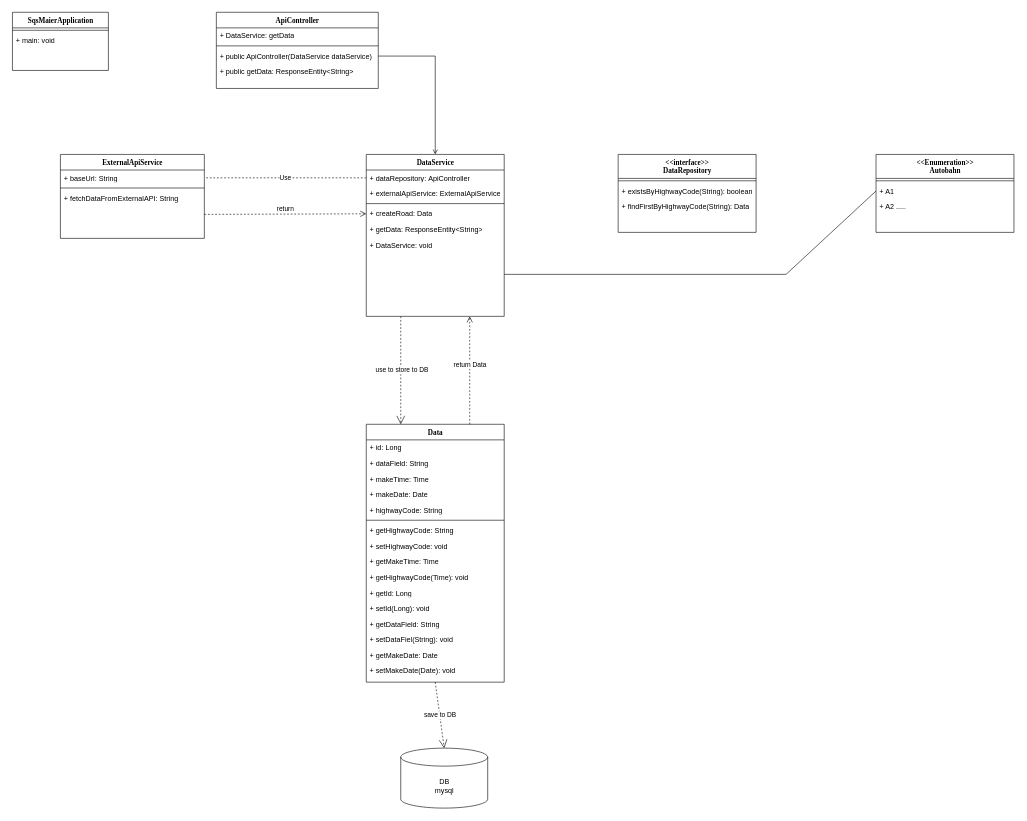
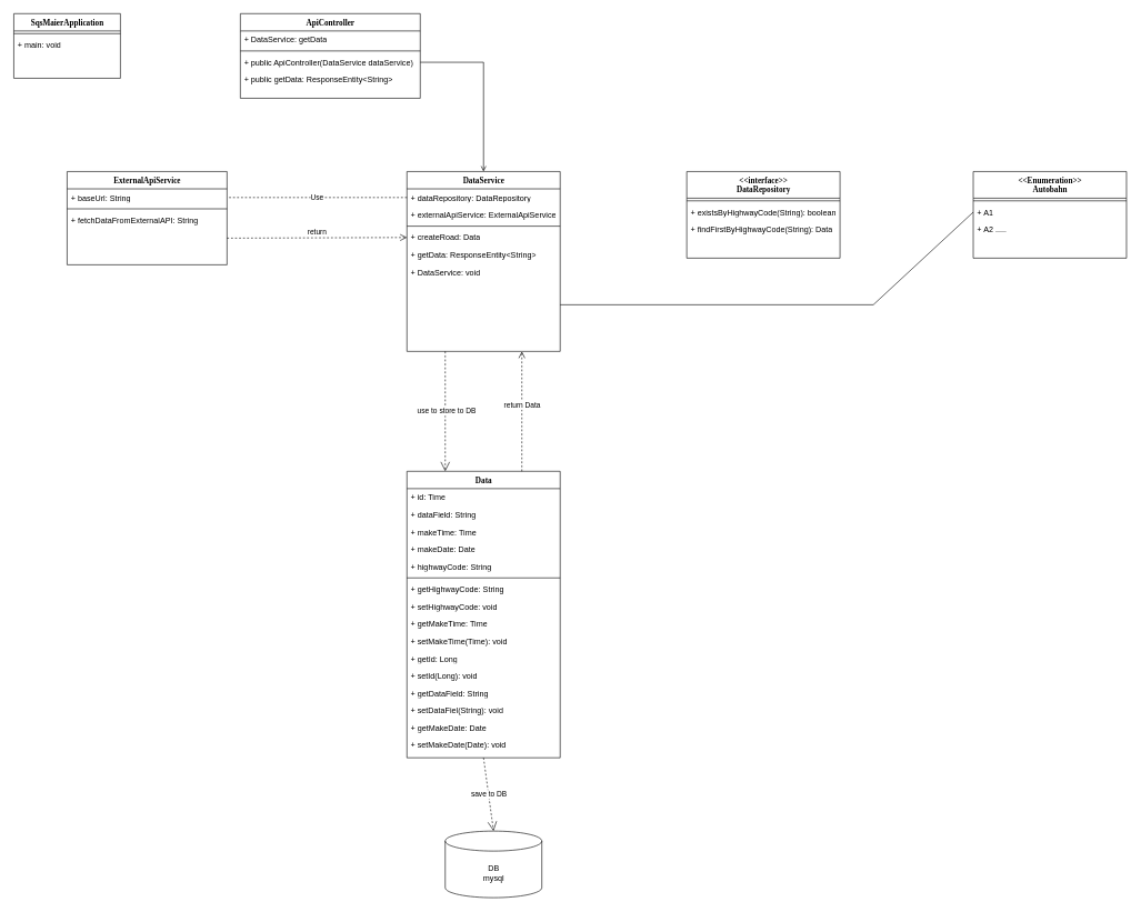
  <mxCell id="0" />
  <mxCell id="1" parent="0" />
  <mxCell id="2" value="SqsMaierApplication" style="swimlane;html=1;fontStyle=1;align=center;verticalAlign=top;childLayout=stackLayout;horizontal=1;startSize=26;horizontalStack=0;resizeParent=1;resizeLast=0;collapsible=1;marginBottom=0;swimlaneFillColor=#ffffff;rounded=0;shadow=0;comic=0;labelBackgroundColor=none;strokeWidth=1;fillColor=none;fontFamily=Verdana;fontSize=12" parent="1" vertex="1"><mxGeometry x="20" y="20" width="160" height="97" as="geometry" /></mxCell>
  <mxCell id="3" value="" style="line;html=1;strokeWidth=1;fillColor=none;align=left;verticalAlign=middle;spacingTop=-1;spacingLeft=3;spacingRight=3;rotatable=0;labelPosition=right;points=[];portConstraint=eastwest;" parent="2" vertex="1"><mxGeometry y="26" width="160" height="8" as="geometry" /></mxCell>
  <mxCell id="4" value="+ main: void" style="text;html=1;strokeColor=none;fillColor=none;align=left;verticalAlign=top;spacingLeft=4;spacingRight=4;whiteSpace=wrap;overflow=hidden;rotatable=0;points=[[0,0.5],[1,0.5]];portConstraint=eastwest;" parent="2" vertex="1"><mxGeometry y="34" width="160" height="26" as="geometry" /></mxCell>
  <mxCell id="5" value="ApiController" style="swimlane;html=1;fontStyle=1;align=center;verticalAlign=top;childLayout=stackLayout;horizontal=1;startSize=26;horizontalStack=0;resizeParent=1;resizeLast=0;collapsible=1;marginBottom=0;swimlaneFillColor=#ffffff;rounded=0;shadow=0;comic=0;labelBackgroundColor=none;strokeWidth=1;fillColor=none;fontFamily=Verdana;fontSize=12" parent="1" vertex="1"><mxGeometry x="360" y="20" width="270" height="127" as="geometry" /></mxCell>
  <mxCell id="6" value="+ DataService: getData" style="text;html=1;strokeColor=none;fillColor=none;align=left;verticalAlign=top;spacingLeft=4;spacingRight=4;whiteSpace=wrap;overflow=hidden;rotatable=0;points=[[0,0.5],[1,0.5]];portConstraint=eastwest;" parent="5" vertex="1"><mxGeometry y="26" width="270" height="26" as="geometry" /></mxCell>
  <mxCell id="7" value="" style="line;html=1;strokeWidth=1;fillColor=none;align=left;verticalAlign=middle;spacingTop=-1;spacingLeft=3;spacingRight=3;rotatable=0;labelPosition=right;points=[];portConstraint=eastwest;" parent="5" vertex="1"><mxGeometry y="52" width="270" height="8" as="geometry" /></mxCell>
  <mxCell id="8" value="+ public ApiController(DataService dataService)" style="text;html=1;strokeColor=none;fillColor=none;align=left;verticalAlign=top;spacingLeft=4;spacingRight=4;whiteSpace=wrap;overflow=hidden;rotatable=0;points=[[0,0.5],[1,0.5]];portConstraint=eastwest;" parent="5" vertex="1"><mxGeometry y="60" width="270" height="26" as="geometry" /></mxCell>
  <mxCell id="9" value="+&amp;nbsp;public getData: ResponseEntity&amp;lt;String&amp;gt;" style="text;html=1;strokeColor=none;fillColor=none;align=left;verticalAlign=top;spacingLeft=4;spacingRight=4;whiteSpace=wrap;overflow=hidden;rotatable=0;points=[[0,0.5],[1,0.5]];portConstraint=eastwest;" parent="5" vertex="1"><mxGeometry y="86" width="270" height="26" as="geometry" /></mxCell>
  <mxCell id="10" value="DataService" style="swimlane;html=1;fontStyle=1;align=center;verticalAlign=top;childLayout=stackLayout;horizontal=1;startSize=26;horizontalStack=0;resizeParent=1;resizeLast=0;collapsible=1;marginBottom=0;swimlaneFillColor=#ffffff;rounded=0;shadow=0;comic=0;labelBackgroundColor=none;strokeWidth=1;fillColor=none;fontFamily=Verdana;fontSize=12" parent="1" vertex="1"><mxGeometry x="610" y="257" width="230" height="270" as="geometry" /></mxCell>
- <mxCell id="11" value="+&amp;nbsp;dataRepository&lt;span style=&quot;background-color: initial;&quot;&gt;:&amp;nbsp;&lt;/span&gt;ApiController" style="text;html=1;strokeColor=none;fillColor=none;align=left;verticalAlign=top;spacingLeft=4;spacingRight=4;whiteSpace=wrap;overflow=hidden;rotatable=0;points=[[0,0.5],[1,0.5]];portConstraint=eastwest;" parent="10" vertex="1"><mxGeometry y="26" width="230" height="26" as="geometry" /></mxCell>
+ <mxCell id="11" value="+&amp;nbsp;dataRepository&lt;span style=&quot;background-color: initial;&quot;&gt;:&amp;nbsp;&lt;/span&gt;DataRepository" style="text;html=1;strokeColor=none;fillColor=none;align=left;verticalAlign=top;spacingLeft=4;spacingRight=4;whiteSpace=wrap;overflow=hidden;rotatable=0;points=[[0,0.5],[1,0.5]];portConstraint=eastwest;" parent="10" vertex="1"><mxGeometry y="26" width="230" height="26" as="geometry" /></mxCell>
  <mxCell id="12" value="+&amp;nbsp;externalApiService&lt;span style=&quot;background-color: initial;&quot;&gt;:&amp;nbsp;&lt;/span&gt;ExternalApiService" style="text;html=1;strokeColor=none;fillColor=none;align=left;verticalAlign=top;spacingLeft=4;spacingRight=4;whiteSpace=wrap;overflow=hidden;rotatable=0;points=[[0,0.5],[1,0.5]];portConstraint=eastwest;" parent="10" vertex="1"><mxGeometry y="52" width="230" height="26" as="geometry" /></mxCell>
  <mxCell id="13" value="" style="line;html=1;strokeWidth=1;fillColor=none;align=left;verticalAlign=middle;spacingTop=-1;spacingLeft=3;spacingRight=3;rotatable=0;labelPosition=right;points=[];portConstraint=eastwest;" parent="10" vertex="1"><mxGeometry y="78" width="230" height="8" as="geometry" /></mxCell>
  <mxCell id="14" value="+&amp;nbsp;createRoad&lt;span style=&quot;background-color: initial;&quot;&gt;:&amp;nbsp;&lt;/span&gt;Data" style="text;html=1;strokeColor=none;fillColor=none;align=left;verticalAlign=top;spacingLeft=4;spacingRight=4;whiteSpace=wrap;overflow=hidden;rotatable=0;points=[[0,0.5],[1,0.5]];portConstraint=eastwest;" vertex="1" parent="10"><mxGeometry y="86" width="230" height="26" as="geometry" /></mxCell>
  <mxCell id="15" value="+&amp;nbsp;getData&lt;span style=&quot;background-color: initial;&quot;&gt;:&amp;nbsp;&lt;/span&gt;ResponseEntity&amp;lt;String&amp;gt;" style="text;html=1;strokeColor=none;fillColor=none;align=left;verticalAlign=top;spacingLeft=4;spacingRight=4;whiteSpace=wrap;overflow=hidden;rotatable=0;points=[[0,0.5],[1,0.5]];portConstraint=eastwest;" vertex="1" parent="10"><mxGeometry y="112" width="230" height="26" as="geometry" /></mxCell>
  <mxCell id="16" value="+&amp;nbsp;DataService&lt;span style=&quot;background-color: initial;&quot;&gt;: void&lt;/span&gt;" style="text;html=1;strokeColor=none;fillColor=none;align=left;verticalAlign=top;spacingLeft=4;spacingRight=4;whiteSpace=wrap;overflow=hidden;rotatable=0;points=[[0,0.5],[1,0.5]];portConstraint=eastwest;" vertex="1" parent="10"><mxGeometry y="138" width="230" height="26" as="geometry" /></mxCell>
  <mxCell id="17" value="ExternalApiService" style="swimlane;html=1;fontStyle=1;align=center;verticalAlign=top;childLayout=stackLayout;horizontal=1;startSize=26;horizontalStack=0;resizeParent=1;resizeLast=0;collapsible=1;marginBottom=0;swimlaneFillColor=#ffffff;rounded=0;shadow=0;comic=0;labelBackgroundColor=none;strokeWidth=1;fillColor=none;fontFamily=Verdana;fontSize=12" vertex="1" parent="1"><mxGeometry x="100" y="257" width="240" height="140" as="geometry" /></mxCell>
  <mxCell id="18" value="+&amp;nbsp;baseUrl&lt;span style=&quot;background-color: initial;&quot;&gt;:&amp;nbsp;&lt;/span&gt;String" style="text;html=1;strokeColor=none;fillColor=none;align=left;verticalAlign=top;spacingLeft=4;spacingRight=4;whiteSpace=wrap;overflow=hidden;rotatable=0;points=[[0,0.5],[1,0.5]];portConstraint=eastwest;" vertex="1" parent="17"><mxGeometry y="26" width="240" height="26" as="geometry" /></mxCell>
  <mxCell id="19" value="" style="line;html=1;strokeWidth=1;fillColor=none;align=left;verticalAlign=middle;spacingTop=-1;spacingLeft=3;spacingRight=3;rotatable=0;labelPosition=right;points=[];portConstraint=eastwest;" vertex="1" parent="17"><mxGeometry y="52" width="240" height="8" as="geometry" /></mxCell>
  <mxCell id="20" value="+&amp;nbsp;fetchDataFromExternalAPI&lt;span style=&quot;background-color: initial;&quot;&gt;: String&lt;/span&gt;" style="text;html=1;strokeColor=none;fillColor=none;align=left;verticalAlign=top;spacingLeft=4;spacingRight=4;whiteSpace=wrap;overflow=hidden;rotatable=0;points=[[0,0.5],[1,0.5]];portConstraint=eastwest;" vertex="1" parent="17"><mxGeometry y="60" width="240" height="80" as="geometry" /></mxCell>
  <mxCell id="21" value="Data" style="swimlane;html=1;fontStyle=1;align=center;verticalAlign=top;childLayout=stackLayout;horizontal=1;startSize=26;horizontalStack=0;resizeParent=1;resizeLast=0;collapsible=1;marginBottom=0;swimlaneFillColor=#ffffff;rounded=0;shadow=0;comic=0;labelBackgroundColor=none;strokeWidth=1;fillColor=none;fontFamily=Verdana;fontSize=12" vertex="1" parent="1"><mxGeometry x="610" y="707" width="230" height="430" as="geometry" /></mxCell>
- <mxCell id="22" value="+&amp;nbsp;id&lt;span style=&quot;background-color: initial;&quot;&gt;: Long&lt;/span&gt;" style="text;html=1;strokeColor=none;fillColor=none;align=left;verticalAlign=top;spacingLeft=4;spacingRight=4;whiteSpace=wrap;overflow=hidden;rotatable=0;points=[[0,0.5],[1,0.5]];portConstraint=eastwest;" vertex="1" parent="21"><mxGeometry y="26" width="230" height="26" as="geometry" /></mxCell>
+ <mxCell id="22" value="+&amp;nbsp;id&lt;span style=&quot;background-color: initial;&quot;&gt;: Time&lt;/span&gt;" style="text;html=1;strokeColor=none;fillColor=none;align=left;verticalAlign=top;spacingLeft=4;spacingRight=4;whiteSpace=wrap;overflow=hidden;rotatable=0;points=[[0,0.5],[1,0.5]];portConstraint=eastwest;" vertex="1" parent="21"><mxGeometry y="26" width="230" height="26" as="geometry" /></mxCell>
  <mxCell id="23" value="+ dataField: String" style="text;html=1;strokeColor=none;fillColor=none;align=left;verticalAlign=top;spacingLeft=4;spacingRight=4;whiteSpace=wrap;overflow=hidden;rotatable=0;points=[[0,0.5],[1,0.5]];portConstraint=eastwest;" vertex="1" parent="21"><mxGeometry y="52" width="230" height="26" as="geometry" /></mxCell>
  <mxCell id="24" value="+ makeTime: Time&lt;span style=&quot;background-color: initial;&quot;&gt;&lt;br&gt;&lt;br&gt;&lt;/span&gt;" style="text;html=1;strokeColor=none;fillColor=none;align=left;verticalAlign=top;spacingLeft=4;spacingRight=4;whiteSpace=wrap;overflow=hidden;rotatable=0;points=[[0,0.5],[1,0.5]];portConstraint=eastwest;" vertex="1" parent="21"><mxGeometry y="78" width="230" height="26" as="geometry" /></mxCell>
  <mxCell id="25" value="+ makeDate: Date" style="text;html=1;strokeColor=none;fillColor=none;align=left;verticalAlign=top;spacingLeft=4;spacingRight=4;whiteSpace=wrap;overflow=hidden;rotatable=0;points=[[0,0.5],[1,0.5]];portConstraint=eastwest;" vertex="1" parent="21"><mxGeometry y="104" width="230" height="26" as="geometry" /></mxCell>
  <mxCell id="26" value="+ highwayCode: String" style="text;html=1;strokeColor=none;fillColor=none;align=left;verticalAlign=top;spacingLeft=4;spacingRight=4;whiteSpace=wrap;overflow=hidden;rotatable=0;points=[[0,0.5],[1,0.5]];portConstraint=eastwest;" vertex="1" parent="21"><mxGeometry y="130" width="230" height="26" as="geometry" /></mxCell>
  <mxCell id="27" value="" style="line;html=1;strokeWidth=1;fillColor=none;align=left;verticalAlign=middle;spacingTop=-1;spacingLeft=3;spacingRight=3;rotatable=0;labelPosition=right;points=[];portConstraint=eastwest;" vertex="1" parent="21"><mxGeometry y="156" width="230" height="8" as="geometry" /></mxCell>
  <mxCell id="28" value="+&amp;nbsp;getHighwayCode&lt;span style=&quot;background-color: initial;&quot;&gt;:&amp;nbsp;&lt;/span&gt;&lt;span style=&quot;background-color: initial;&quot;&gt;String&lt;/span&gt;" style="text;html=1;strokeColor=none;fillColor=none;align=left;verticalAlign=top;spacingLeft=4;spacingRight=4;whiteSpace=wrap;overflow=hidden;rotatable=0;points=[[0,0.5],[1,0.5]];portConstraint=eastwest;" vertex="1" parent="21"><mxGeometry y="164" width="230" height="26" as="geometry" /></mxCell>
  <mxCell id="29" value="+&amp;nbsp;setHighwayCode&lt;span style=&quot;background-color: initial;&quot;&gt;: void&lt;/span&gt;" style="text;html=1;strokeColor=none;fillColor=none;align=left;verticalAlign=top;spacingLeft=4;spacingRight=4;whiteSpace=wrap;overflow=hidden;rotatable=0;points=[[0,0.5],[1,0.5]];portConstraint=eastwest;" vertex="1" parent="21"><mxGeometry y="190" width="230" height="26" as="geometry" /></mxCell>
  <mxCell id="30" value="+&amp;nbsp;getMakeTime&lt;span style=&quot;background-color: initial;&quot;&gt;: Time&lt;/span&gt;" style="text;html=1;strokeColor=none;fillColor=none;align=left;verticalAlign=top;spacingLeft=4;spacingRight=4;whiteSpace=wrap;overflow=hidden;rotatable=0;points=[[0,0.5],[1,0.5]];portConstraint=eastwest;" vertex="1" parent="21"><mxGeometry y="216" width="230" height="26" as="geometry" /></mxCell>
- <mxCell id="31" value="+&amp;nbsp;getHighwayCode(Time)&lt;span style=&quot;background-color: initial;&quot;&gt;: void&lt;/span&gt;" style="text;html=1;strokeColor=none;fillColor=none;align=left;verticalAlign=top;spacingLeft=4;spacingRight=4;whiteSpace=wrap;overflow=hidden;rotatable=0;points=[[0,0.5],[1,0.5]];portConstraint=eastwest;" vertex="1" parent="21"><mxGeometry y="242" width="230" height="26" as="geometry" /></mxCell>
+ <mxCell id="31" value="+&amp;nbsp;setMakeTime(Time)&lt;span style=&quot;background-color: initial;&quot;&gt;: void&lt;/span&gt;" style="text;html=1;strokeColor=none;fillColor=none;align=left;verticalAlign=top;spacingLeft=4;spacingRight=4;whiteSpace=wrap;overflow=hidden;rotatable=0;points=[[0,0.5],[1,0.5]];portConstraint=eastwest;" vertex="1" parent="21"><mxGeometry y="242" width="230" height="26" as="geometry" /></mxCell>
  <mxCell id="32" value="+&amp;nbsp;getId&lt;span style=&quot;background-color: initial;&quot;&gt;: Long&lt;/span&gt;" style="text;html=1;strokeColor=none;fillColor=none;align=left;verticalAlign=top;spacingLeft=4;spacingRight=4;whiteSpace=wrap;overflow=hidden;rotatable=0;points=[[0,0.5],[1,0.5]];portConstraint=eastwest;" vertex="1" parent="21"><mxGeometry y="268" width="230" height="26" as="geometry" /></mxCell>
  <mxCell id="33" value="+&amp;nbsp;setId(Long)&lt;span style=&quot;background-color: initial;&quot;&gt;: void&lt;/span&gt;" style="text;html=1;strokeColor=none;fillColor=none;align=left;verticalAlign=top;spacingLeft=4;spacingRight=4;whiteSpace=wrap;overflow=hidden;rotatable=0;points=[[0,0.5],[1,0.5]];portConstraint=eastwest;" vertex="1" parent="21"><mxGeometry y="294" width="230" height="26" as="geometry" /></mxCell>
  <mxCell id="34" value="+&amp;nbsp;getDataField&lt;span style=&quot;background-color: initial;&quot;&gt;: String&lt;/span&gt;" style="text;html=1;strokeColor=none;fillColor=none;align=left;verticalAlign=top;spacingLeft=4;spacingRight=4;whiteSpace=wrap;overflow=hidden;rotatable=0;points=[[0,0.5],[1,0.5]];portConstraint=eastwest;" vertex="1" parent="21"><mxGeometry y="320" width="230" height="26" as="geometry" /></mxCell>
  <mxCell id="35" value="+&amp;nbsp;setDataFiel(String)&lt;span style=&quot;background-color: initial;&quot;&gt;: void&lt;/span&gt;" style="text;html=1;strokeColor=none;fillColor=none;align=left;verticalAlign=top;spacingLeft=4;spacingRight=4;whiteSpace=wrap;overflow=hidden;rotatable=0;points=[[0,0.5],[1,0.5]];portConstraint=eastwest;" vertex="1" parent="21"><mxGeometry y="346" width="230" height="26" as="geometry" /></mxCell>
  <mxCell id="36" value="+&amp;nbsp;getMakeDate&lt;span style=&quot;background-color: initial;&quot;&gt;: Date&lt;/span&gt;" style="text;html=1;strokeColor=none;fillColor=none;align=left;verticalAlign=top;spacingLeft=4;spacingRight=4;whiteSpace=wrap;overflow=hidden;rotatable=0;points=[[0,0.5],[1,0.5]];portConstraint=eastwest;" vertex="1" parent="21"><mxGeometry y="372" width="230" height="26" as="geometry" /></mxCell>
  <mxCell id="37" value="+&amp;nbsp;setMakeDate(Date)&lt;span style=&quot;background-color: initial;&quot;&gt;: void&lt;/span&gt;" style="text;html=1;strokeColor=none;fillColor=none;align=left;verticalAlign=top;spacingLeft=4;spacingRight=4;whiteSpace=wrap;overflow=hidden;rotatable=0;points=[[0,0.5],[1,0.5]];portConstraint=eastwest;" vertex="1" parent="21"><mxGeometry y="398" width="230" height="26" as="geometry" /></mxCell>
  <mxCell id="38" value="DB&lt;br&gt;mysql" style="shape=cylinder3;whiteSpace=wrap;html=1;boundedLbl=1;backgroundOutline=1;size=15;" vertex="1" parent="1"><mxGeometry x="667.5" y="1247" width="145" height="100" as="geometry" /></mxCell>
  <mxCell id="39" value="&amp;lt;&amp;lt;interface&amp;gt;&amp;gt;&lt;br&gt;DataRepository&lt;br&gt;" style="swimlane;html=1;fontStyle=1;align=center;verticalAlign=top;childLayout=stackLayout;horizontal=1;startSize=40;horizontalStack=0;resizeParent=1;resizeLast=0;collapsible=1;marginBottom=0;swimlaneFillColor=#ffffff;rounded=0;shadow=0;comic=0;labelBackgroundColor=none;strokeWidth=1;fillColor=none;fontFamily=Verdana;fontSize=12" vertex="1" parent="1"><mxGeometry x="1030" y="257" width="230" height="130" as="geometry" /></mxCell>
  <mxCell id="40" value="" style="line;html=1;strokeWidth=1;fillColor=none;align=left;verticalAlign=middle;spacingTop=-1;spacingLeft=3;spacingRight=3;rotatable=0;labelPosition=right;points=[];portConstraint=eastwest;" vertex="1" parent="39"><mxGeometry y="40" width="230" height="8" as="geometry" /></mxCell>
  <mxCell id="41" value="+&amp;nbsp;existsByHighwayCode(String)&lt;span style=&quot;background-color: initial;&quot;&gt;: boolean&lt;/span&gt;" style="text;html=1;strokeColor=none;fillColor=none;align=left;verticalAlign=top;spacingLeft=4;spacingRight=4;whiteSpace=wrap;overflow=hidden;rotatable=0;points=[[0,0.5],[1,0.5]];portConstraint=eastwest;" vertex="1" parent="39"><mxGeometry y="48" width="230" height="26" as="geometry" /></mxCell>
  <mxCell id="42" value="+&amp;nbsp;findFirstByHighwayCode(String)&lt;span style=&quot;background-color: initial;&quot;&gt;: Data&lt;/span&gt;" style="text;html=1;strokeColor=none;fillColor=none;align=left;verticalAlign=top;spacingLeft=4;spacingRight=4;whiteSpace=wrap;overflow=hidden;rotatable=0;points=[[0,0.5],[1,0.5]];portConstraint=eastwest;" vertex="1" parent="39"><mxGeometry y="74" width="230" height="26" as="geometry" /></mxCell>
  <mxCell id="43" value="Use" style="endArrow=none;endSize=12;dashed=1;html=1;rounded=0;exitX=0;exitY=0.5;exitDx=0;exitDy=0;entryX=1;entryY=0.5;entryDx=0;entryDy=0;" edge="1" parent="1" source="11" target="18"><mxGeometry width="160" relative="1" as="geometry"><mxPoint x="330" y="457" as="sourcePoint" /><mxPoint x="490" y="457" as="targetPoint" /></mxGeometry></mxCell>
  <mxCell id="44" value="return" style="html=1;verticalAlign=bottom;endArrow=open;dashed=1;endSize=8;curved=0;rounded=0;exitX=1;exitY=0.5;exitDx=0;exitDy=0;entryX=0;entryY=0.5;entryDx=0;entryDy=0;" edge="1" parent="1" source="20" target="14"><mxGeometry relative="1" as="geometry"><mxPoint x="770" y="467" as="sourcePoint" /><mxPoint x="690" y="467" as="targetPoint" /></mxGeometry></mxCell>
  <mxCell id="45" style="edgeStyle=orthogonalEdgeStyle;rounded=0;orthogonalLoop=1;jettySize=auto;html=1;exitX=1;exitY=0.5;exitDx=0;exitDy=0;entryX=0.5;entryY=0;entryDx=0;entryDy=0;endArrow=open;" edge="1" parent="1" source="8" target="10"><mxGeometry relative="1" as="geometry" /></mxCell>
  <mxCell id="46" value="&amp;nbsp;use to store to DB" style="endArrow=open;endSize=12;dashed=1;html=1;rounded=0;exitX=0.25;exitY=1;exitDx=0;exitDy=0;entryX=0.25;entryY=0;entryDx=0;entryDy=0;" edge="1" parent="1" source="10" target="21"><mxGeometry width="160" relative="1" as="geometry"><mxPoint x="650" y="577" as="sourcePoint" /><mxPoint x="810" y="577" as="targetPoint" /></mxGeometry></mxCell>
  <mxCell id="47" value="save to DB" style="endArrow=open;endSize=12;dashed=1;html=1;rounded=0;exitX=0.5;exitY=1;exitDx=0;exitDy=0;entryX=0.5;entryY=0;entryDx=0;entryDy=0;entryPerimeter=0;" edge="1" parent="1" source="21" target="38"><mxGeometry width="160" relative="1" as="geometry"><mxPoint x="650" y="937" as="sourcePoint" /><mxPoint x="810" y="937" as="targetPoint" /></mxGeometry></mxCell>
  <mxCell id="48" value="return Data" style="html=1;verticalAlign=bottom;endArrow=open;dashed=1;endSize=8;curved=0;rounded=0;exitX=0.75;exitY=0;exitDx=0;exitDy=0;entryX=0.75;entryY=1;entryDx=0;entryDy=0;" edge="1" parent="1" source="21" target="10"><mxGeometry relative="1" as="geometry"><mxPoint x="770" y="577" as="sourcePoint" /><mxPoint x="690" y="577" as="targetPoint" /></mxGeometry></mxCell>
  <mxCell id="49" value="&amp;lt;&amp;lt;Enumeration&amp;gt;&amp;gt;&lt;br&gt;Autobahn" style="swimlane;html=1;fontStyle=1;align=center;verticalAlign=top;childLayout=stackLayout;horizontal=1;startSize=40;horizontalStack=0;resizeParent=1;resizeLast=0;collapsible=1;marginBottom=0;swimlaneFillColor=#ffffff;rounded=0;shadow=0;comic=0;labelBackgroundColor=none;strokeWidth=1;fillColor=none;fontFamily=Verdana;fontSize=12" vertex="1" parent="1"><mxGeometry x="1460" y="257" width="230" height="130" as="geometry" /></mxCell>
  <mxCell id="50" value="" style="line;html=1;strokeWidth=1;fillColor=none;align=left;verticalAlign=middle;spacingTop=-1;spacingLeft=3;spacingRight=3;rotatable=0;labelPosition=right;points=[];portConstraint=eastwest;" vertex="1" parent="49"><mxGeometry y="40" width="230" height="8" as="geometry" /></mxCell>
  <mxCell id="51" value="+ A1" style="text;html=1;strokeColor=none;fillColor=none;align=left;verticalAlign=top;spacingLeft=4;spacingRight=4;whiteSpace=wrap;overflow=hidden;rotatable=0;points=[[0,0.5],[1,0.5]];portConstraint=eastwest;" vertex="1" parent="49"><mxGeometry y="48" width="230" height="26" as="geometry" /></mxCell>
  <mxCell id="52" value="+ A2 ....." style="text;html=1;strokeColor=none;fillColor=none;align=left;verticalAlign=top;spacingLeft=4;spacingRight=4;whiteSpace=wrap;overflow=hidden;rotatable=0;points=[[0,0.5],[1,0.5]];portConstraint=eastwest;" vertex="1" parent="49"><mxGeometry y="74" width="230" height="26" as="geometry" /></mxCell>
  <mxCell id="53" value="" style="endArrow=none;html=1;rounded=0;entryX=0;entryY=0.5;entryDx=0;entryDy=0;" edge="1" parent="1" target="51"><mxGeometry width="50" height="50" relative="1" as="geometry"><mxPoint x="840" y="457" as="sourcePoint" /><mxPoint x="1290" y="317" as="targetPoint" /><Array as="points"><mxPoint x="1310" y="457" /></Array></mxGeometry></mxCell>
